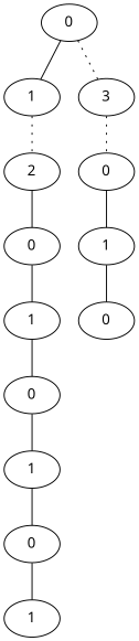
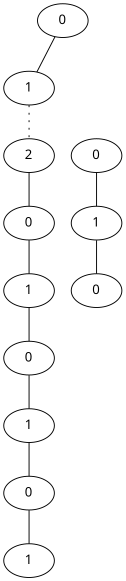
  graph {
    fontname="Noto Sans"
    node [fontname="Noto Sans"]
    edge [fontname="Noto Sans"]
    n1 [label=0]
    n2 [label=1]
-   n3 [label=3]
    n4 [label=2]
    n5 [label=0]
    n6 [label=1]
    n7 [label=0]
    n8 [label=1]
    n9 [label=0]
    n10 [label=1]
    n11 [label=0]
    n12 [label=1]
    n13 [label=0]
    n1 -- n2
-   n1 -- n3 [style=dotted]
    n2 -- n4 [style=dotted]
-   n3 -- n11 [style=dotted]
    n4 -- n5
    n5 -- n6
    n6 -- n7
    n7 -- n8
    n8 -- n9
    n9 -- n10
    n11 -- n12
    n12 -- n13
  }
